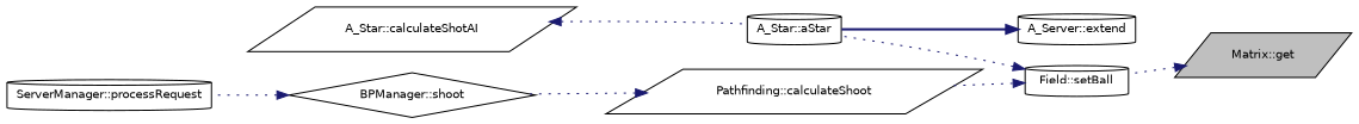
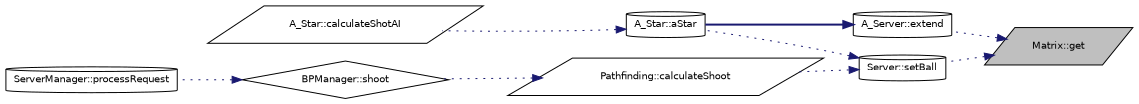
  digraph {
    rankdir=RL
    node [color=black fillcolor=white fontname=Helvetica fontsize=10 shape=cylinder style=filled]
    edge [color=midnightblue dir=back fontname=Helvetica fontsize=10 labelfontname=Helvetica labelfontsize=10 style=dotted]
    n1 [fillcolor=grey75 fontcolor=black height=0.2 label="Matrix::get" shape=parallelogram width=0.4]
    n2 [height=0.2 label="A_Server::extend" width=0.4]
-   n3 [height=0.2 label="Field::setBall" width=0.4]
+   n3 [height=0.2 label="Server::setBall" width=0.4]
    n4 [height=0.2 label="A_Star::aStar" width=0.4]
    n5 [height=0.2 label="A_Star::calculateShotAI" shape=parallelogram width=0.4]
    n6 [height=0.2 label="Pathfinding::calculateShoot" shape=parallelogram width=0.4]
    n7 [height=0.2 label="BPManager::shoot" shape=diamond width=0.4]
    n8 [height=0.2 label="ServerManager::processRequest" width=0.4]
+   n1 -> n2
    n1 -> n3
    n2 -> n4 [style=bold]
    n3 -> n4
    n3 -> n6
-   n5 -> n4
+   n4 -> n5
    n6 -> n7
    n7 -> n8
  }
